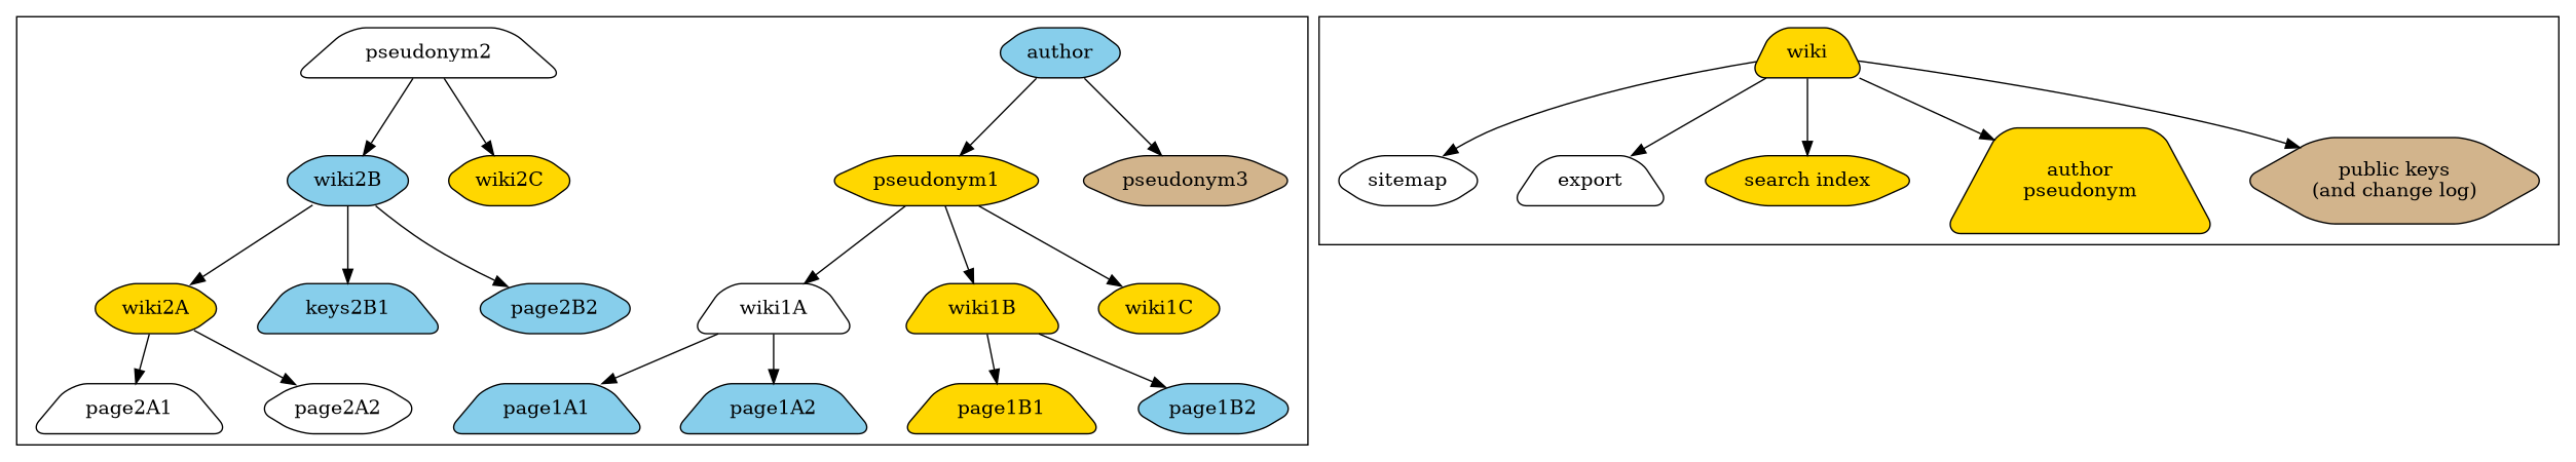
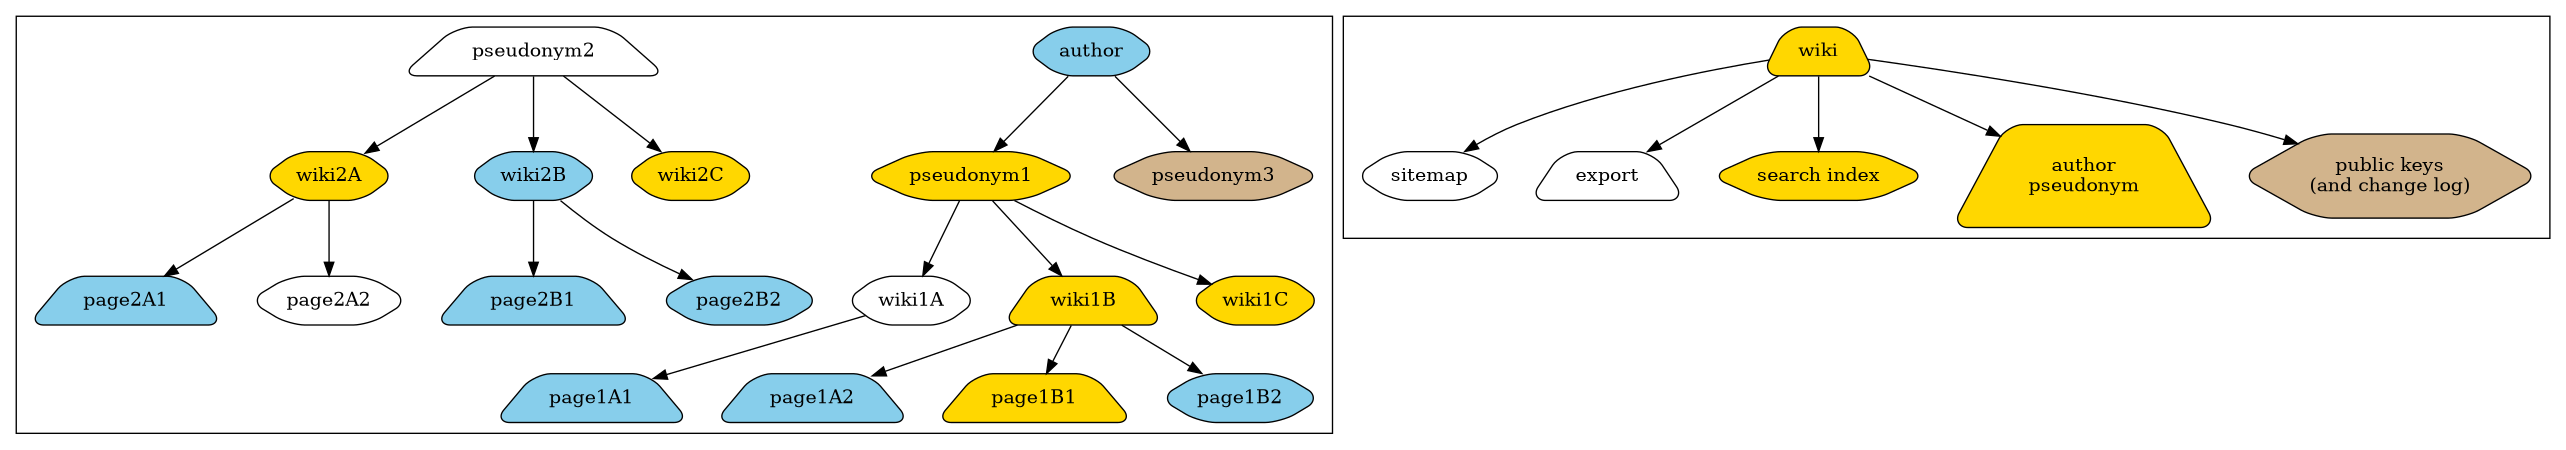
  digraph {
    node [fillcolor=gold shape=hexagon style="rounded,filled"]
    author [fillcolor=skyblue]
    pseudonym1
    pseudonym2 [fillcolor=white shape=trapezium]
    pseudonym3 [fillcolor=tan]
-   wiki1A [fillcolor=white shape=trapezium]
+   wiki1A [fillcolor=white]
    wiki1B [shape=trapezium]
    wiki1C
    wiki2A
    wiki2B [fillcolor=skyblue]
    wiki2C
    page1A1 [fillcolor=skyblue shape=trapezium]
    page1A2 [fillcolor=skyblue shape=trapezium]
    page1B1 [shape=trapezium]
    page1B2 [fillcolor=skyblue]
-   page2A1 [fillcolor=white shape=trapezium]
+   page2A1 [fillcolor=skyblue shape=trapezium]
    page2A2 [fillcolor=white]
-   page2B1 [fillcolor=skyblue shape=trapezium label=keys2B1]
+   page2B1 [fillcolor=skyblue shape=trapezium]
    page2B2 [fillcolor=skyblue]
    wiki [shape=trapezium]
    sitemap [fillcolor=white]
    export [fillcolor=white shape=trapezium]
    "search index"
    "author\npseudonym" [shape=trapezium]
    "public keys\n(and change log)" [fillcolor=tan]
    subgraph cluster_1 {
      author
      pseudonym1
      pseudonym2
      pseudonym3
      wiki1A
      wiki1B
      wiki1C
      wiki2A
      wiki2B
      wiki2C
      page1A1
      page1A2
      page1B1
      page1B2
      page2A1
      page2A2
      page2B1
      page2B2
    }
    subgraph cluster_2 {
      wiki
      sitemap
      export
      "search index"
      "author\npseudonym"
      "public keys\n(and change log)"
    }
    author -> pseudonym1
    author -> pseudonym3
    pseudonym1 -> wiki1A
    pseudonym1 -> wiki1B
    pseudonym1 -> wiki1C
-   wiki2B -> wiki2A
+   pseudonym2 -> wiki2A
    pseudonym2 -> wiki2B
    pseudonym2 -> wiki2C
    wiki1A -> page1A1
-   wiki1A -> page1A2
+   wiki1B -> page1A2
    wiki1B -> page1B1
    wiki1B -> page1B2
    wiki2A -> page2A1
    wiki2A -> page2A2
    wiki2B -> page2B1
    wiki2B -> page2B2
    wiki -> sitemap
    wiki -> export
    wiki -> "search index"
    wiki -> "author\npseudonym"
    wiki -> "public keys\n(and change log)"
  }
